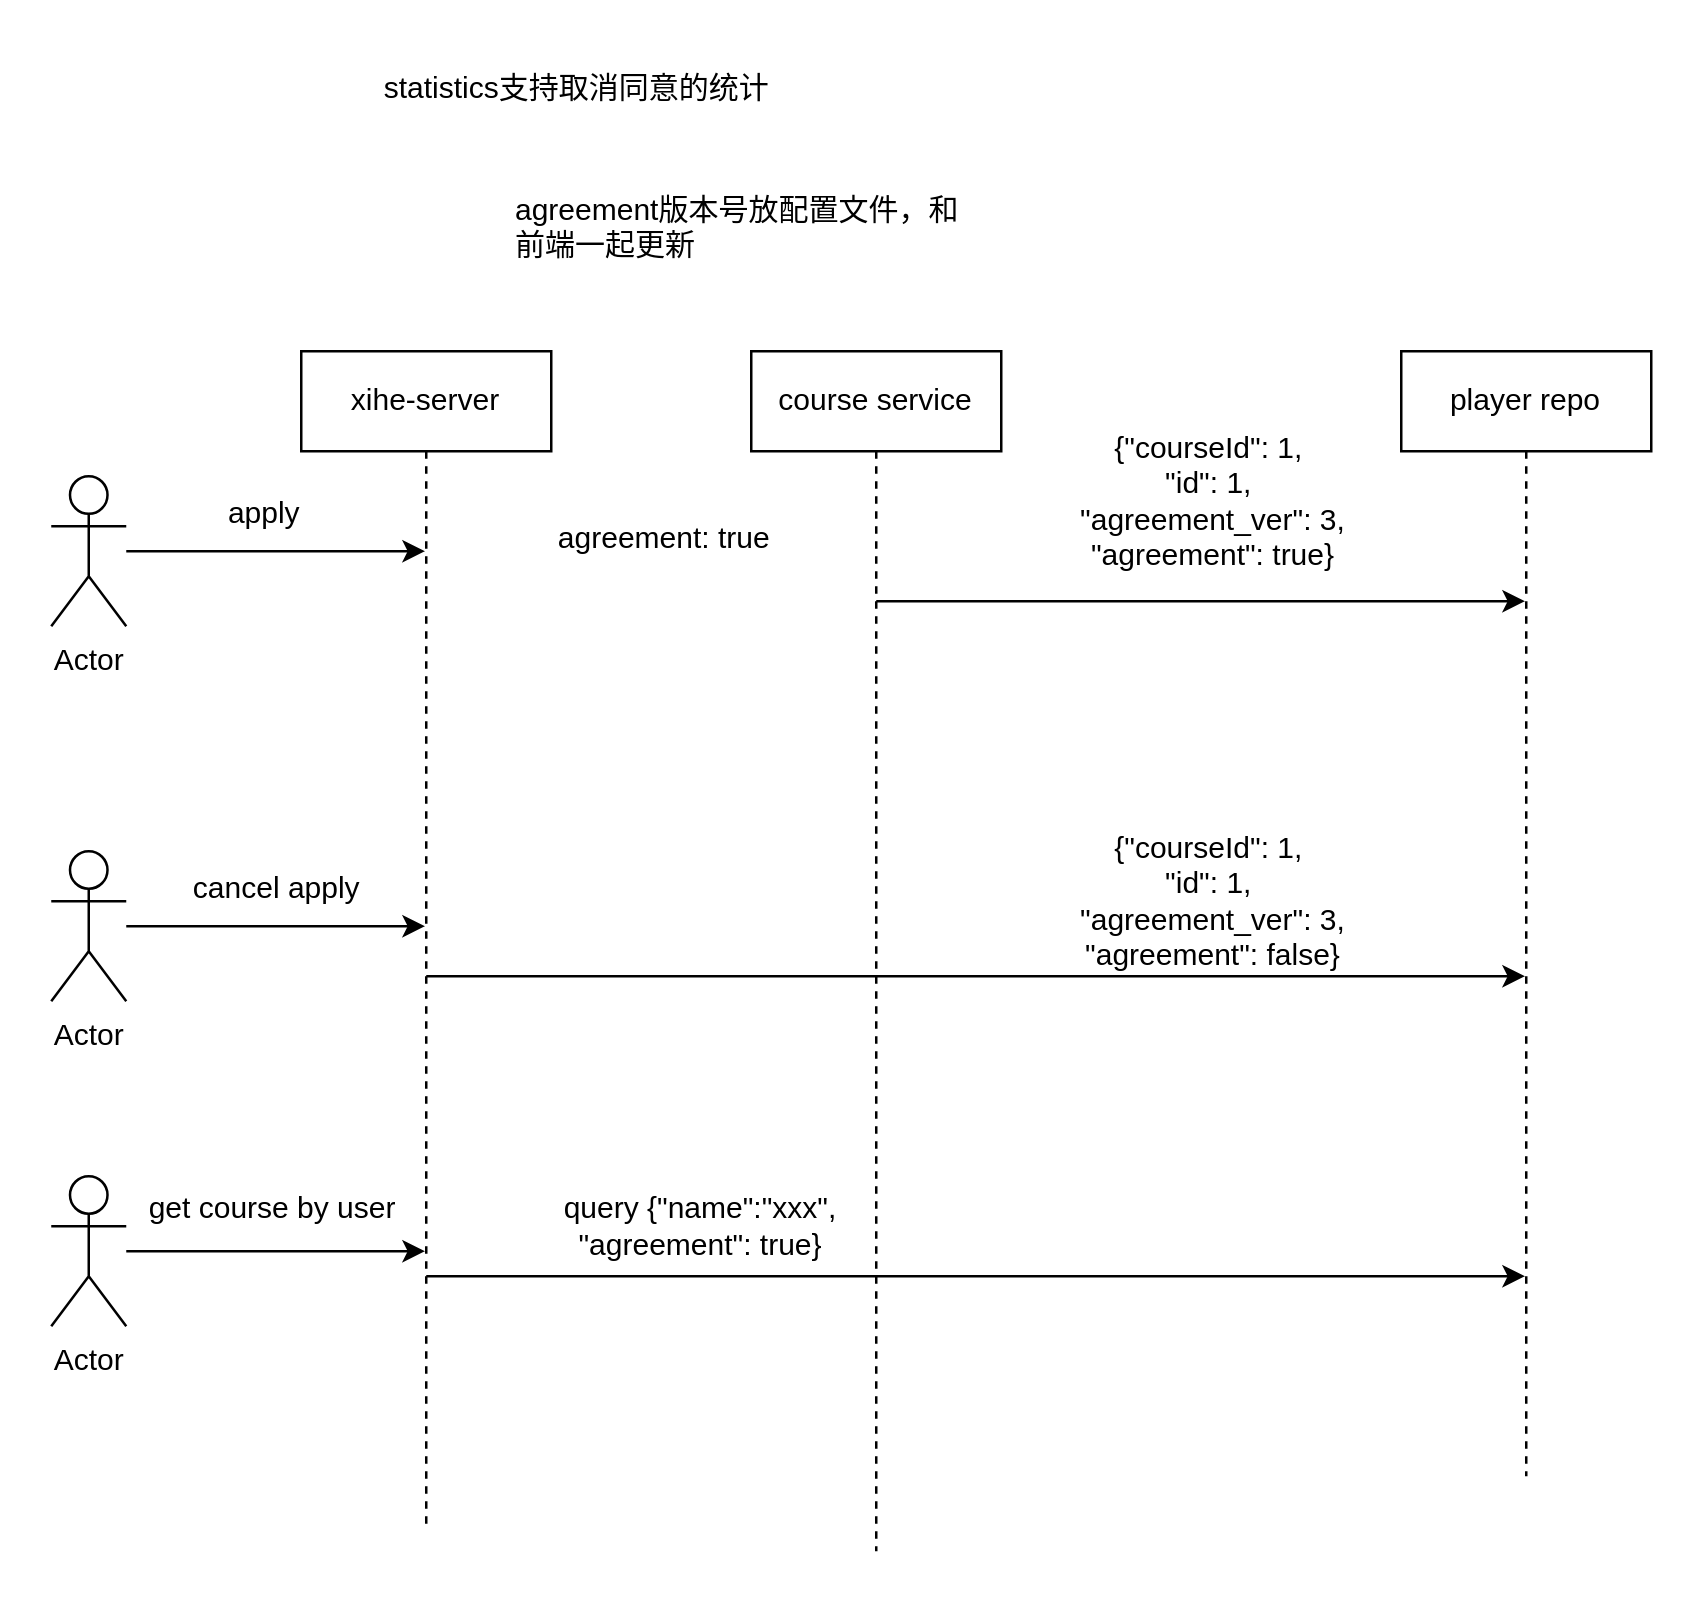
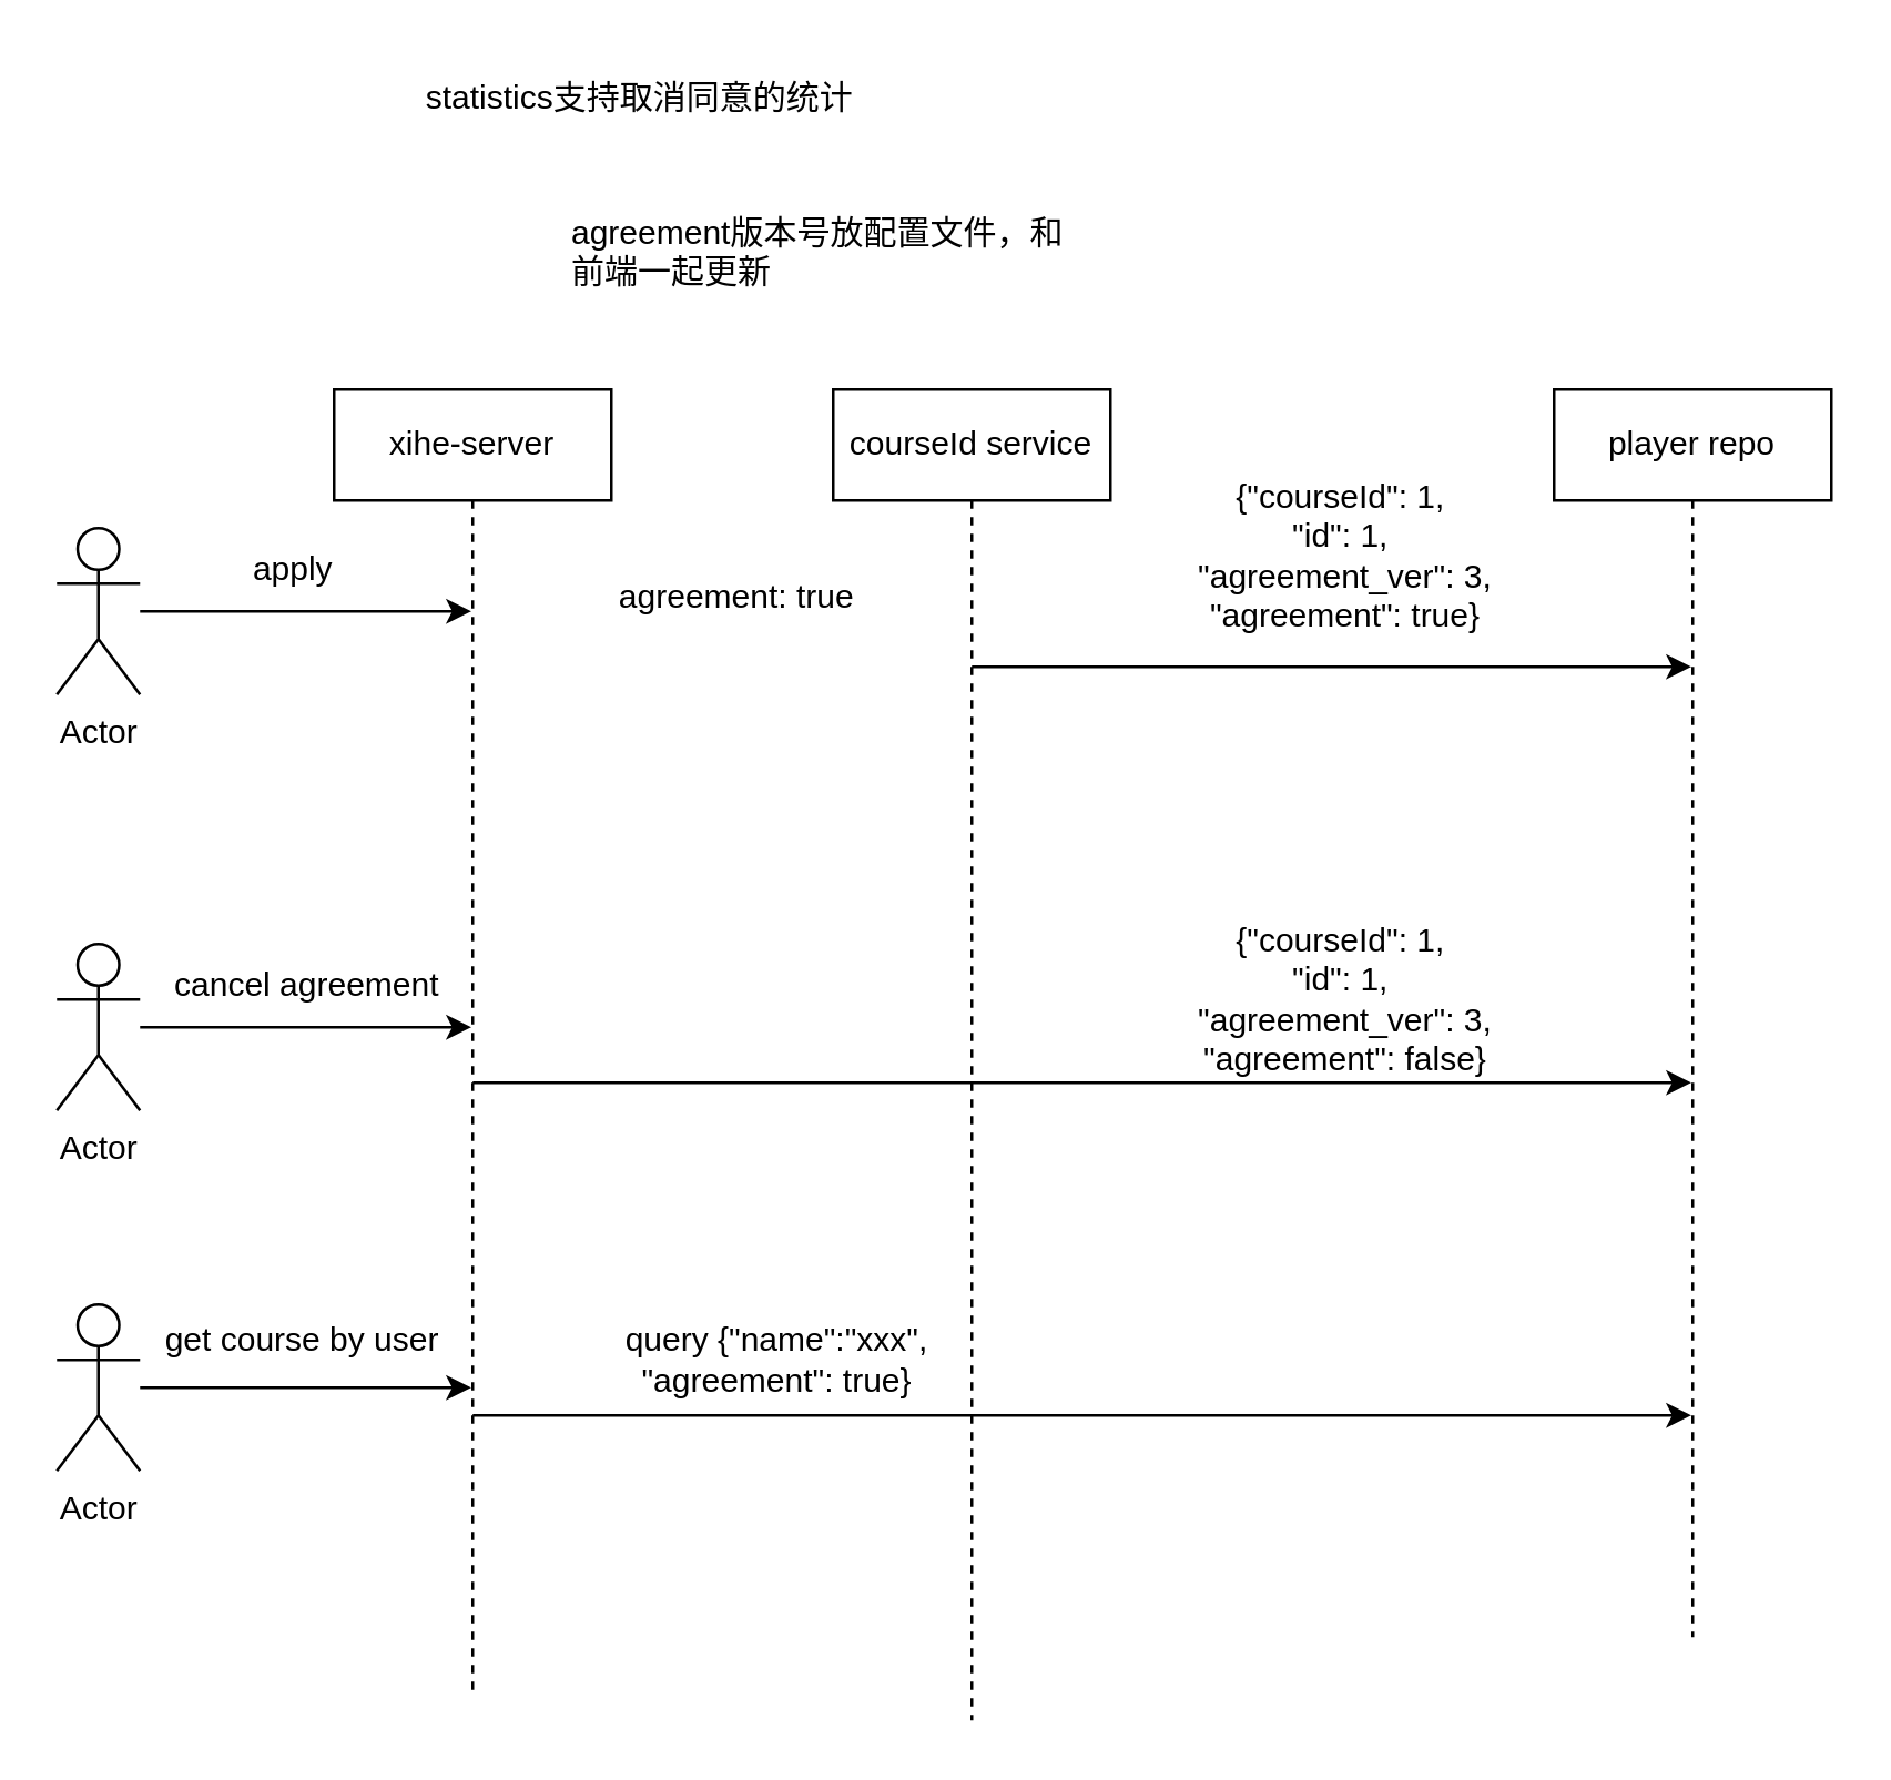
  <mxCell id="0" />
  <mxCell id="1" parent="0" />
  <mxCell id="2" style="rounded=0;orthogonalLoop=1;jettySize=auto;html=1;" edge="1" parent="1" source="3"><mxGeometry relative="1" as="geometry"><mxPoint x="169.5" y="220" as="targetPoint" /></mxGeometry></mxCell>
  <mxCell id="3" value="Actor" style="shape=umlActor;verticalLabelPosition=bottom;verticalAlign=top;html=1;outlineConnect=0;" vertex="1" parent="1"><mxGeometry x="20" y="190" width="30" height="60" as="geometry" /></mxCell>
  <mxCell id="4" value="xihe-server" style="shape=umlLifeline;perimeter=lifelinePerimeter;whiteSpace=wrap;html=1;container=1;dropTarget=0;collapsible=0;recursiveResize=0;outlineConnect=0;portConstraint=eastwest;newEdgeStyle={&quot;edgeStyle&quot;:&quot;elbowEdgeStyle&quot;,&quot;elbow&quot;:&quot;vertical&quot;,&quot;curved&quot;:0,&quot;rounded&quot;:0};" vertex="1" parent="1"><mxGeometry x="120" y="140" width="100" height="470" as="geometry" /></mxCell>
- <mxCell id="5" value="course service" style="shape=umlLifeline;perimeter=lifelinePerimeter;whiteSpace=wrap;html=1;container=1;dropTarget=0;collapsible=0;recursiveResize=0;outlineConnect=0;portConstraint=eastwest;newEdgeStyle={&quot;edgeStyle&quot;:&quot;elbowEdgeStyle&quot;,&quot;elbow&quot;:&quot;vertical&quot;,&quot;curved&quot;:0,&quot;rounded&quot;:0};" vertex="1" parent="1"><mxGeometry x="300" y="140" width="100" height="480" as="geometry" /></mxCell>
+ <mxCell id="5" value="courseId service" style="shape=umlLifeline;perimeter=lifelinePerimeter;whiteSpace=wrap;html=1;container=1;dropTarget=0;collapsible=0;recursiveResize=0;outlineConnect=0;portConstraint=eastwest;newEdgeStyle={&quot;edgeStyle&quot;:&quot;elbowEdgeStyle&quot;,&quot;elbow&quot;:&quot;vertical&quot;,&quot;curved&quot;:0,&quot;rounded&quot;:0};" vertex="1" parent="1"><mxGeometry x="300" y="140" width="100" height="480" as="geometry" /></mxCell>
  <mxCell id="6" value="apply" style="text;html=1;align=center;verticalAlign=middle;resizable=0;points=[];autosize=1;strokeColor=none;fillColor=none;" vertex="1" parent="1"><mxGeometry x="80" y="190" width="50" height="30" as="geometry" /></mxCell>
  <mxCell id="7" value="agreement: true" style="text;html=1;align=center;verticalAlign=middle;resizable=0;points=[];autosize=1;strokeColor=none;fillColor=none;" vertex="1" parent="1"><mxGeometry x="210" y="200" width="110" height="30" as="geometry" /></mxCell>
  <mxCell id="8" style="rounded=0;orthogonalLoop=1;jettySize=auto;html=1;" edge="1" parent="1" source="9" target="4"><mxGeometry relative="1" as="geometry" /></mxCell>
  <mxCell id="9" value="Actor" style="shape=umlActor;verticalLabelPosition=bottom;verticalAlign=top;html=1;outlineConnect=0;" vertex="1" parent="1"><mxGeometry x="20" y="340" width="30" height="60" as="geometry" /></mxCell>
- <mxCell id="10" value="cancel apply" style="text;html=1;align=center;verticalAlign=middle;resizable=0;points=[];autosize=1;strokeColor=none;fillColor=none;" vertex="1" parent="1"><mxGeometry x="50" y="340" width="120" height="30" as="geometry" /></mxCell>
+ <mxCell id="10" value="cancel agreement" style="text;html=1;align=center;verticalAlign=middle;resizable=0;points=[];autosize=1;strokeColor=none;fillColor=none;" vertex="1" parent="1"><mxGeometry x="50" y="340" width="120" height="30" as="geometry" /></mxCell>
  <mxCell id="11" style="edgeStyle=elbowEdgeStyle;rounded=0;orthogonalLoop=1;jettySize=auto;html=1;elbow=vertical;curved=0;" edge="1" parent="1" target="15"><mxGeometry relative="1" as="geometry"><mxPoint x="170" y="390" as="sourcePoint" /><mxPoint x="479.5" y="390" as="targetPoint" /></mxGeometry></mxCell>
  <mxCell id="12" style="rounded=0;orthogonalLoop=1;jettySize=auto;html=1;" edge="1" parent="1" source="13" target="4"><mxGeometry relative="1" as="geometry" /></mxCell>
  <mxCell id="13" value="Actor" style="shape=umlActor;verticalLabelPosition=bottom;verticalAlign=top;html=1;outlineConnect=0;" vertex="1" parent="1"><mxGeometry x="20" y="470" width="30" height="60" as="geometry" /></mxCell>
  <mxCell id="14" value="get course by user&amp;nbsp; " style="text;html=1;align=center;verticalAlign=middle;resizable=0;points=[];autosize=1;strokeColor=none;fillColor=none;" vertex="1" parent="1"><mxGeometry x="45" y="468" width="130" height="30" as="geometry" /></mxCell>
  <mxCell id="15" value="player repo" style="shape=umlLifeline;perimeter=lifelinePerimeter;whiteSpace=wrap;html=1;container=1;dropTarget=0;collapsible=0;recursiveResize=0;outlineConnect=0;portConstraint=eastwest;newEdgeStyle={&quot;edgeStyle&quot;:&quot;elbowEdgeStyle&quot;,&quot;elbow&quot;:&quot;vertical&quot;,&quot;curved&quot;:0,&quot;rounded&quot;:0};" vertex="1" parent="1"><mxGeometry x="560" y="140" width="100" height="450" as="geometry" /></mxCell>
  <mxCell id="16" value="agreement版本号放配置文件，和前端一起更新" style="text;strokeColor=none;fillColor=none;align=left;verticalAlign=top;spacingLeft=4;spacingRight=4;overflow=hidden;rotatable=0;points=[[0,0.5],[1,0.5]];portConstraint=eastwest;whiteSpace=wrap;html=1;" vertex="1" parent="1"><mxGeometry x="200" y="70" width="190" height="50" as="geometry" /></mxCell>
  <mxCell id="17" style="edgeStyle=elbowEdgeStyle;rounded=0;orthogonalLoop=1;jettySize=auto;html=1;elbow=vertical;curved=0;" edge="1" parent="1"><mxGeometry relative="1" as="geometry"><mxPoint x="350" y="240" as="sourcePoint" /><mxPoint x="609.5" y="240" as="targetPoint" /><Array as="points"><mxPoint x="420" y="240" /><mxPoint x="410" y="250" /></Array></mxGeometry></mxCell>
  <mxCell id="18" style="edgeStyle=elbowEdgeStyle;rounded=0;orthogonalLoop=1;jettySize=auto;html=1;elbow=vertical;curved=0;" edge="1" parent="1" target="15"><mxGeometry relative="1" as="geometry"><mxPoint x="170" y="510" as="sourcePoint" /><mxPoint x="480" y="510" as="targetPoint" /></mxGeometry></mxCell>
  <mxCell id="19" value="&lt;div&gt;{&quot;courseId&quot;: 1,&amp;nbsp;&lt;/div&gt;&lt;div&gt;&quot;id&quot;: 1,&amp;nbsp;&lt;/div&gt;&lt;div&gt;&quot;agreement_ver&quot;: 3,&lt;/div&gt;&lt;div&gt;&quot;agreement&quot;: true}&lt;/div&gt;" style="text;html=1;strokeColor=none;fillColor=none;align=center;verticalAlign=middle;whiteSpace=wrap;rounded=0;" vertex="1" parent="1"><mxGeometry x="380" y="160" width="210" height="80" as="geometry" /></mxCell>
  <mxCell id="20" value="&lt;div&gt;{&quot;courseId&quot;: 1,&amp;nbsp;&lt;/div&gt;&lt;div&gt;&quot;id&quot;: 1,&amp;nbsp;&lt;/div&gt;&lt;div&gt;&quot;agreement_ver&quot;: 3,&lt;/div&gt;&lt;div&gt;&quot;agreement&quot;: false}&lt;/div&gt;" style="text;html=1;strokeColor=none;fillColor=none;align=center;verticalAlign=middle;whiteSpace=wrap;rounded=0;" vertex="1" parent="1"><mxGeometry x="380" y="320" width="210" height="80" as="geometry" /></mxCell>
  <mxCell id="21" value="&lt;div&gt;query {&quot;name&quot;:&quot;xxx&quot;,&lt;/div&gt;&lt;div&gt;&quot;agreement&quot;: true}&lt;/div&gt;" style="text;html=1;strokeColor=none;fillColor=none;align=center;verticalAlign=middle;whiteSpace=wrap;rounded=0;" vertex="1" parent="1"><mxGeometry x="175" y="470" width="210" height="40" as="geometry" /></mxCell>
  <mxCell id="22" value="statistics支持取消同意的统计" style="text;html=1;align=center;verticalAlign=middle;resizable=0;points=[];autosize=1;strokeColor=none;fillColor=none;" vertex="1" parent="1"><mxGeometry x="140" y="20" width="180" height="30" as="geometry" /></mxCell>
